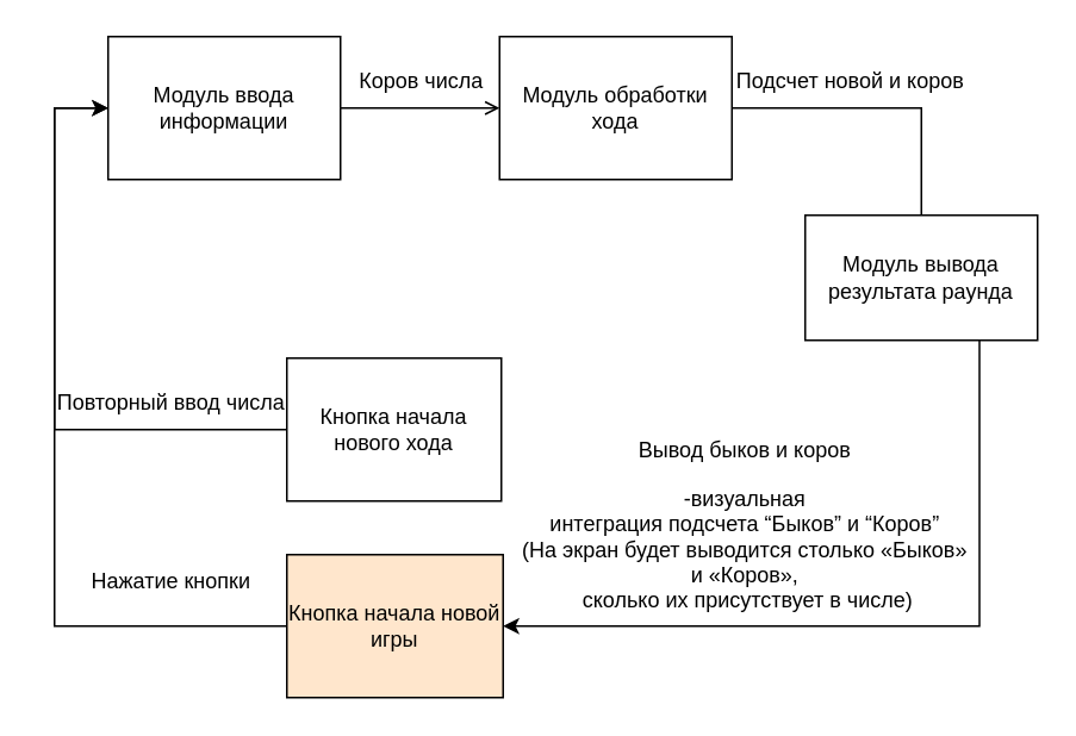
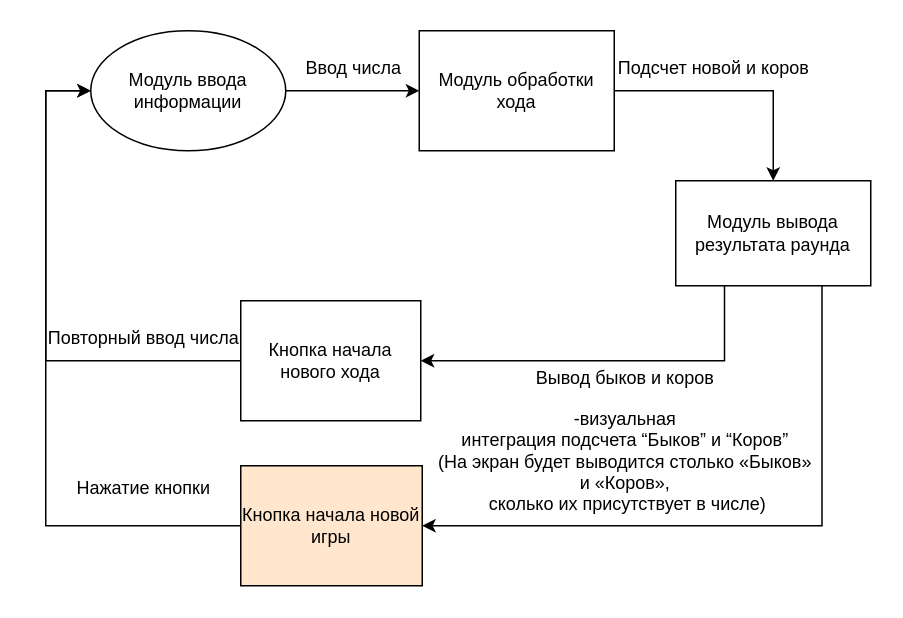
  <mxCell id="0" />
  <mxCell id="1" parent="0" />
- <mxCell id="2" style="edgeStyle=orthogonalEdgeStyle;rounded=0;orthogonalLoop=1;jettySize=auto;html=1;exitX=1;exitY=0.5;exitDx=0;exitDy=0;endArrow=none;" parent="1" source="3" target="6" edge="1"><mxGeometry relative="1" as="geometry" /></mxCell>
+ <mxCell id="2" style="edgeStyle=orthogonalEdgeStyle;rounded=0;orthogonalLoop=1;jettySize=auto;html=1;exitX=1;exitY=0.5;exitDx=0;exitDy=0;" parent="1" source="3" target="6" edge="1"><mxGeometry relative="1" as="geometry" /></mxCell>
  <mxCell id="3" value="Модуль обработки хода" style="rounded=0;whiteSpace=wrap;html=1;" parent="1" vertex="1"><mxGeometry x="279" y="20" width="130" height="80" as="geometry" /></mxCell>
  <mxCell id="4" style="edgeStyle=orthogonalEdgeStyle;rounded=0;orthogonalLoop=1;jettySize=auto;html=1;exitX=0.75;exitY=1;exitDx=0;exitDy=0;entryX=1;entryY=0.5;entryDx=0;entryDy=0;" parent="1" source="6" target="14" edge="1"><mxGeometry relative="1" as="geometry" /></mxCell>
+ <mxCell id="5" style="edgeStyle=orthogonalEdgeStyle;rounded=0;orthogonalLoop=1;jettySize=auto;html=1;exitX=0.25;exitY=1;exitDx=0;exitDy=0;entryX=1;entryY=0.5;entryDx=0;entryDy=0;" parent="1" source="6" target="12" edge="1"><mxGeometry relative="1" as="geometry" /></mxCell>
  <mxCell id="6" value="Модуль вывода результата раунда" style="rounded=0;whiteSpace=wrap;html=1;" parent="1" vertex="1"><mxGeometry x="450" y="120" width="130" height="70" as="geometry" /></mxCell>
  <mxCell id="7" value="Вывод быков и коров&lt;br&gt;&lt;p class=&quot;MsoListParagraph&quot;&gt;-&lt;span&gt;&lt;/span&gt;&lt;span&gt;визуальная&lt;br&gt;интеграция подсчета “Быков” и “Коров” &lt;br&gt;(На экран будет выводится столько «Быков»&lt;br&gt;и «Коров»,&lt;br&gt;&amp;nbsp;сколько их присутствует в числе)&lt;/span&gt;&lt;/p&gt;" style="text;html=1;align=center;verticalAlign=middle;resizable=0;points=[];autosize=1;strokeColor=none;fillColor=none;" parent="1" vertex="1"><mxGeometry x="281" y="240" width="270" height="120" as="geometry" /></mxCell>
- <mxCell id="8" style="edgeStyle=orthogonalEdgeStyle;rounded=0;orthogonalLoop=1;jettySize=auto;html=1;exitX=1;exitY=0.5;exitDx=0;exitDy=0;entryX=0;entryY=0.5;entryDx=0;entryDy=0;endArrow=open;" parent="1" source="9" target="3" edge="1"><mxGeometry relative="1" as="geometry" /></mxCell>
- <mxCell id="9" value="Модуль ввода информации" style="rounded=0;whiteSpace=wrap;html=1;" parent="1" vertex="1"><mxGeometry x="60" y="20" width="130" height="80" as="geometry" /></mxCell>
- <mxCell id="10" value="Коров числа" style="text;html=1;align=center;verticalAlign=middle;resizable=0;points=[];autosize=1;strokeColor=none;fillColor=none;" parent="1" vertex="1"><mxGeometry x="190" y="30" width="90" height="30" as="geometry" /></mxCell>
+ <mxCell id="8" style="edgeStyle=orthogonalEdgeStyle;rounded=0;orthogonalLoop=1;jettySize=auto;html=1;exitX=1;exitY=0.5;exitDx=0;exitDy=0;entryX=0;entryY=0.5;entryDx=0;entryDy=0;" parent="1" source="9" target="3" edge="1"><mxGeometry relative="1" as="geometry" /></mxCell>
+ <mxCell id="9" value="Модуль ввода информации" style="ellipse;whiteSpace=wrap;html=1;" parent="1" vertex="1"><mxGeometry x="60" y="20" width="130" height="80" as="geometry" /></mxCell>
+ <mxCell id="10" value="Ввод числа" style="text;html=1;align=center;verticalAlign=middle;resizable=0;points=[];autosize=1;strokeColor=none;fillColor=none;" parent="1" vertex="1"><mxGeometry x="190" y="30" width="90" height="30" as="geometry" /></mxCell>
  <mxCell id="11" style="edgeStyle=orthogonalEdgeStyle;rounded=0;orthogonalLoop=1;jettySize=auto;html=1;exitX=0;exitY=0.5;exitDx=0;exitDy=0;entryX=0;entryY=0.5;entryDx=0;entryDy=0;" parent="1" source="12" target="9" edge="1"><mxGeometry relative="1" as="geometry"><Array as="points"><mxPoint x="30" y="240" /><mxPoint x="30" y="60" /></Array></mxGeometry></mxCell>
  <mxCell id="12" value="Кнопка начала нового хода" style="rounded=0;whiteSpace=wrap;html=1;" parent="1" vertex="1"><mxGeometry x="160" y="200" width="120" height="80" as="geometry" /></mxCell>
  <mxCell id="13" style="edgeStyle=orthogonalEdgeStyle;rounded=0;orthogonalLoop=1;jettySize=auto;html=1;exitX=0;exitY=0.5;exitDx=0;exitDy=0;entryX=0;entryY=0.5;entryDx=0;entryDy=0;" parent="1" source="14" target="9" edge="1"><mxGeometry relative="1" as="geometry"><Array as="points"><mxPoint x="30" y="350" /><mxPoint x="30" y="60" /></Array></mxGeometry></mxCell>
  <mxCell id="14" value="Кнопка начала новой игры" style="rounded=0;whiteSpace=wrap;html=1;fillColor=#ffe6cc;" parent="1" vertex="1"><mxGeometry x="160" y="310" width="121" height="80" as="geometry" /></mxCell>
  <mxCell id="15" value="Нажатие кнопки" style="text;html=1;align=center;verticalAlign=middle;resizable=0;points=[];autosize=1;strokeColor=none;fillColor=none;" parent="1" vertex="1"><mxGeometry x="40" y="310" width="110" height="30" as="geometry" /></mxCell>
  <mxCell id="16" value="Повторный ввод числа" style="text;html=1;align=center;verticalAlign=middle;resizable=0;points=[];autosize=1;strokeColor=none;fillColor=none;" parent="1" vertex="1"><mxGeometry x="20" y="210" width="150" height="30" as="geometry" /></mxCell>
  <mxCell id="17" value="Подсчет новой и коров" style="text;html=1;align=center;verticalAlign=middle;resizable=0;points=[];autosize=1;strokeColor=none;fillColor=none;" parent="1" vertex="1"><mxGeometry x="400" y="30" width="150" height="30" as="geometry" /></mxCell>
